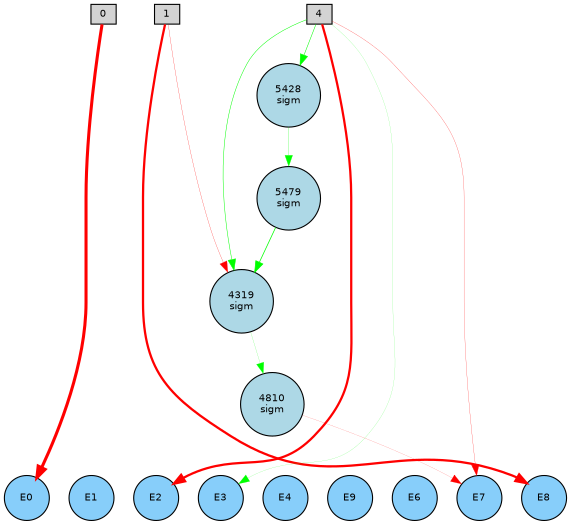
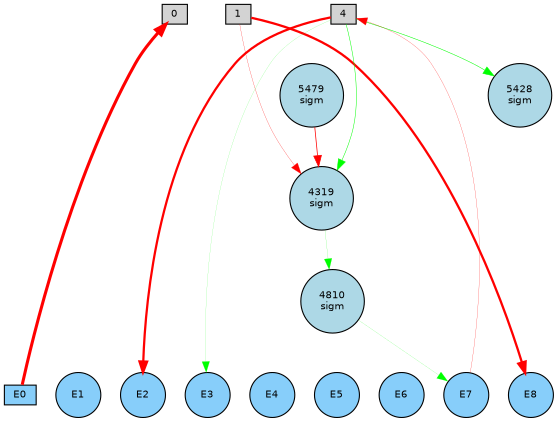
  digraph {
    fontname="DejaVu Sans"
    node [fillcolor=lightskyblue fontname="DejaVu Sans" fontsize=9 shape=circle style=filled]
    edge [fontname="DejaVu Sans" style=solid]
    0 [fillcolor=lightgray height=0.2 shape=box width=0.2]
    1 [fillcolor=lightgray height=0.2 shape=box width=0.2]
    n3 [fillcolor=lightgray height=0.2 label=4 shape=box width=0.2]
-   E0 [height=0.2 width=0.2]
+   E0 [height=0.2 shape=box width=0.2]
    E1 [height=0.2 width=0.2]
    E2 [height=0.2 width=0.2]
    E3 [height=0.2 width=0.2]
    E4 [height=0.2 width=0.2]
-   E5 [height=0.2 width=0.2 label=E9]
+   E5 [height=0.2 width=0.2]
    E6 [height=0.2 width=0.2]
    E7 [height=0.2 width=0.2]
    E8 [height=0.2 width=0.2]
    n13 [fillcolor=lightblue height=0.2 label="4319\nsigm" width=0.2]
    n14 [fillcolor=lightblue height=0.2 label="5428\nsigm" width=0.2]
    n15 [fillcolor=lightblue height=0.2 label="4810\nsigm" width=0.2]
    n16 [fillcolor=lightblue height=0.2 label="5479\nsigm" width=0.2]
    subgraph sub_1 {
      rank=source
      0
      1
      n3
    }
    subgraph sub_2 {
      rank=sink
      E0
      E1
      E2
      E3
      E4
      E5
      E6
      E7
      E8
    }
    0 -> 1 [style=invis]
-   0 -> E0 [color=red penwidth=2.796685674243304]
+   E0 -> 0 [color=red penwidth=2.796685674243304]
    1 -> n3 [style=invis]
    1 -> E8 [color=red penwidth=2.0812993556517574]
    1 -> n13 [color=red penwidth=0.20663401139158447]
    n3 -> E2 [color=red penwidth=2.0553646068905684]
    n3 -> E3 [color=green penwidth=0.11123926024795977]
-   n3 -> E7 [color=red penwidth=0.19240028207655885]
+   E7 -> n3 [color=red penwidth=0.19240028207655885]
    n3 -> n13 [color=green penwidth=0.4385343257436235]
    n3 -> n14 [color=green penwidth=0.46935554486772135]
    E0 -> E1 [style=invis]
    E1 -> E2 [style=invis]
    E2 -> E3 [style=invis]
    E3 -> E4 [style=invis]
    E4 -> E5 [style=invis]
    E5 -> E6 [style=invis]
    E6 -> E7 [style=invis]
    E7 -> E8 [style=invis]
    n13 -> n15 [color=green penwidth=0.1332874569977689]
-   n14 -> n16 [color=green penwidth=0.2175725946220663]
-   n15 -> E7 [color=red penwidth=0.11019400355526]
-   n16 -> n13 [color=green penwidth=0.6800964754864027]
+   n15 -> E7 [color=green penwidth=0.11019400355526]
+   n16 -> n13 [color=red penwidth=0.6800964754864027]
  }
